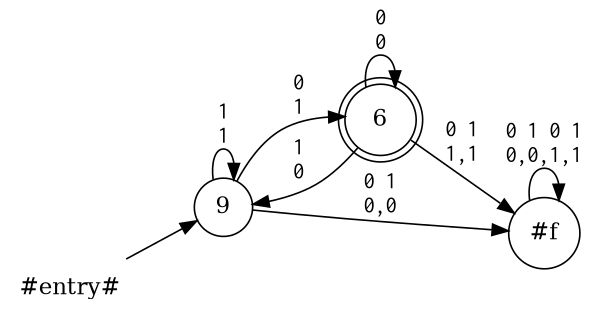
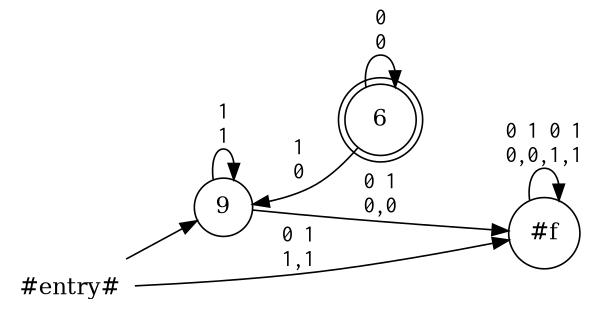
  digraph {
    rankdir=LR
    node [shape=circle]
    edge [fontname=Courier]
    "#entry#" [shape=none]
    n2 [label=9]
    n3 [label=6 shape=doublecircle]
    "#f"
    "#entry#" -> n2
    n2 -> n2 [label="1\n1"]
-   n2 -> n3 [label="0\n1"]
    n2 -> "#f" [label="0 1\n0,0"]
    n3 -> n2 [label="1\n0"]
    n3 -> n3 [label="0\n0"]
-   n3 -> "#f" [label="0 1\n1,1"]
+   "#entry#" -> "#f" [label="0 1\n1,1"]
    "#f" -> "#f" [label="0 1 0 1\n0,0,1,1"]
  }
